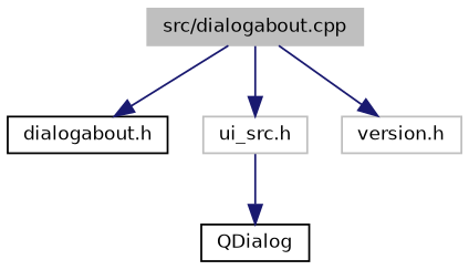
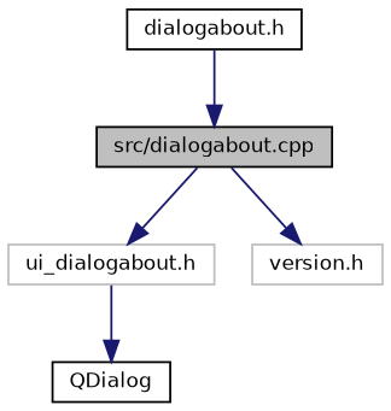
  digraph {
    node [color=black fillcolor=white fontname=Helvetica fontsize=10 shape=record style=filled]
    edge [color=midnightblue fontname=Helvetica fontsize=10 labelfontname=Helvetica labelfontsize=10 style=solid]
-   n1 [color=grey75 fillcolor=grey75 fontcolor=black height=0.2 label="src/dialogabout.cpp" width=0.4]
+   n1 [fillcolor=grey75 fontcolor=black height=0.2 label="src/dialogabout.cpp" width=0.4]
    n2 [height=0.2 label="dialogabout.h" width=0.4]
-   n3 [color=grey75 height=0.2 label="ui_src.h" width=0.4]
+   n3 [color=grey75 height=0.2 label="ui_dialogabout.h" width=0.4]
    n4 [color=grey75 height=0.2 label="version.h" width=0.4]
    n5 [height=0.2 label=QDialog width=0.4]
-   n1 -> n2
+   n2 -> n1
    n1 -> n3
    n1 -> n4
    n3 -> n5
  }
